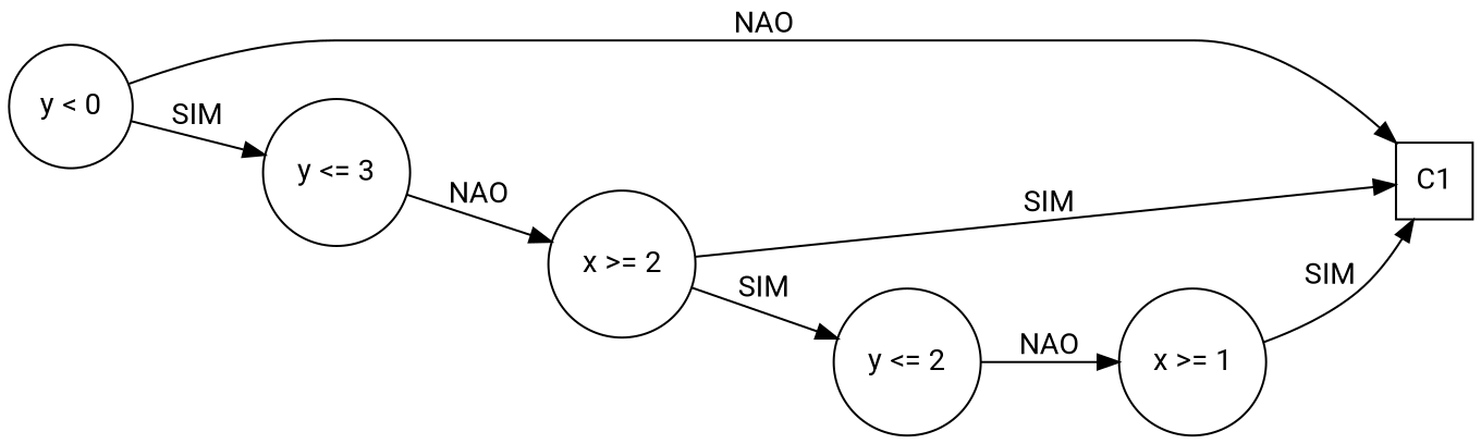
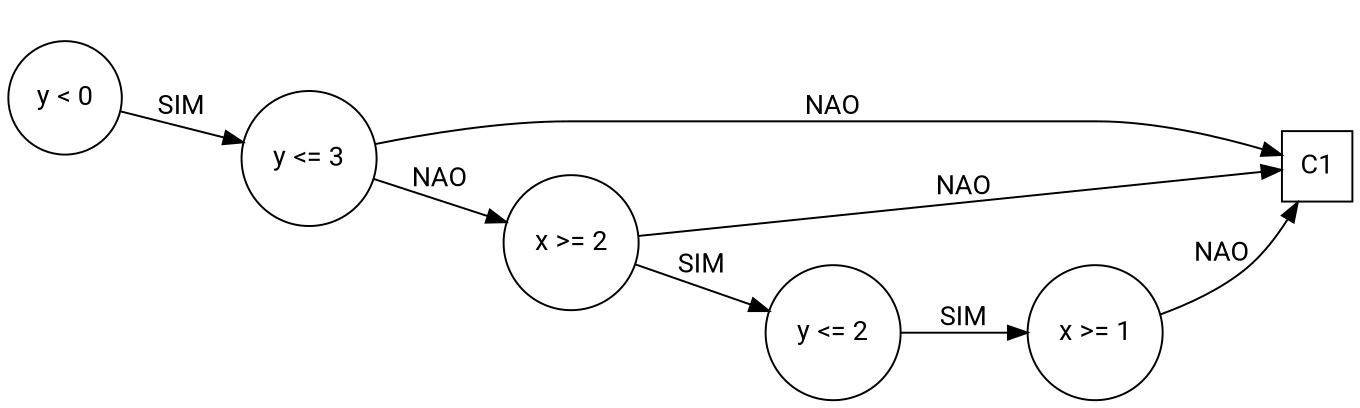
  digraph {
    fontname=Roboto
    rankdir=LR
    node [fontname=Roboto shape=circle]
    edge [fontname=Roboto]
    C1 [shape=square]
    "y < 0"
    "y <= 3"
    "x >= 2"
    "y <= 2"
    "x >= 1"
    "y < 0" -> "y <= 3" [label=SIM]
-   "y < 0" -> C1 [label=NAO]
+   "y <= 3" -> C1 [label=NAO]
    "y <= 3" -> "x >= 2" [label=NAO]
-   "x >= 2" -> C1 [label=SIM]
+   "x >= 2" -> C1 [label=NAO]
    "x >= 2" -> "y <= 2" [label=SIM]
-   "y <= 2" -> "x >= 1" [label=NAO]
-   "x >= 1" -> C1 [label=SIM]
+   "y <= 2" -> "x >= 1" [label=SIM]
+   "x >= 1" -> C1 [label=NAO]
  }
